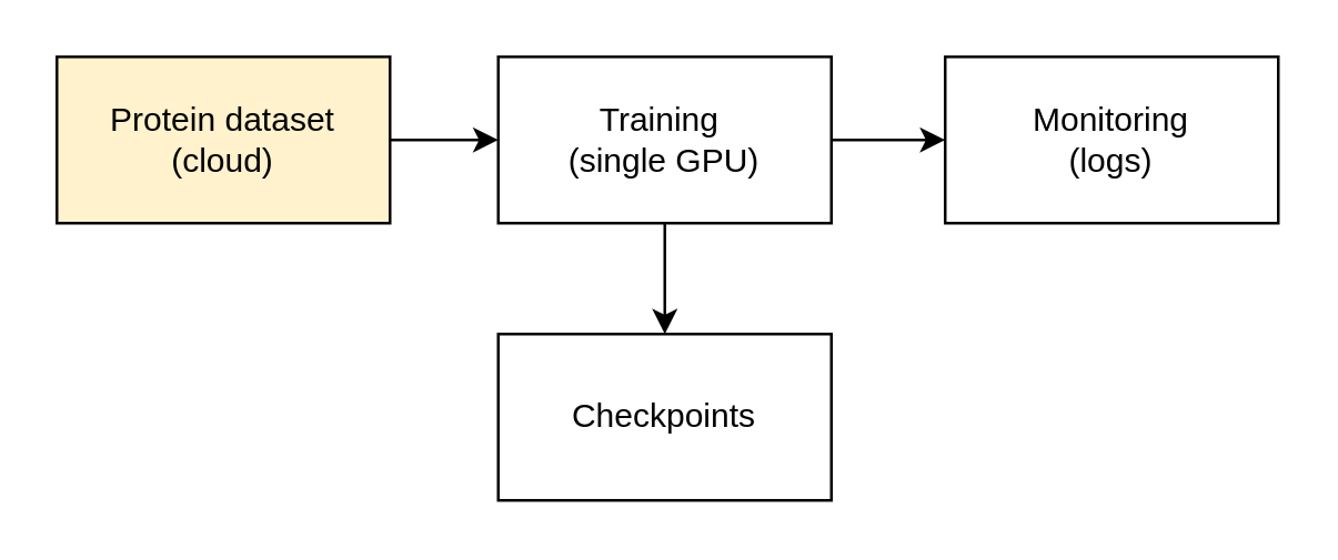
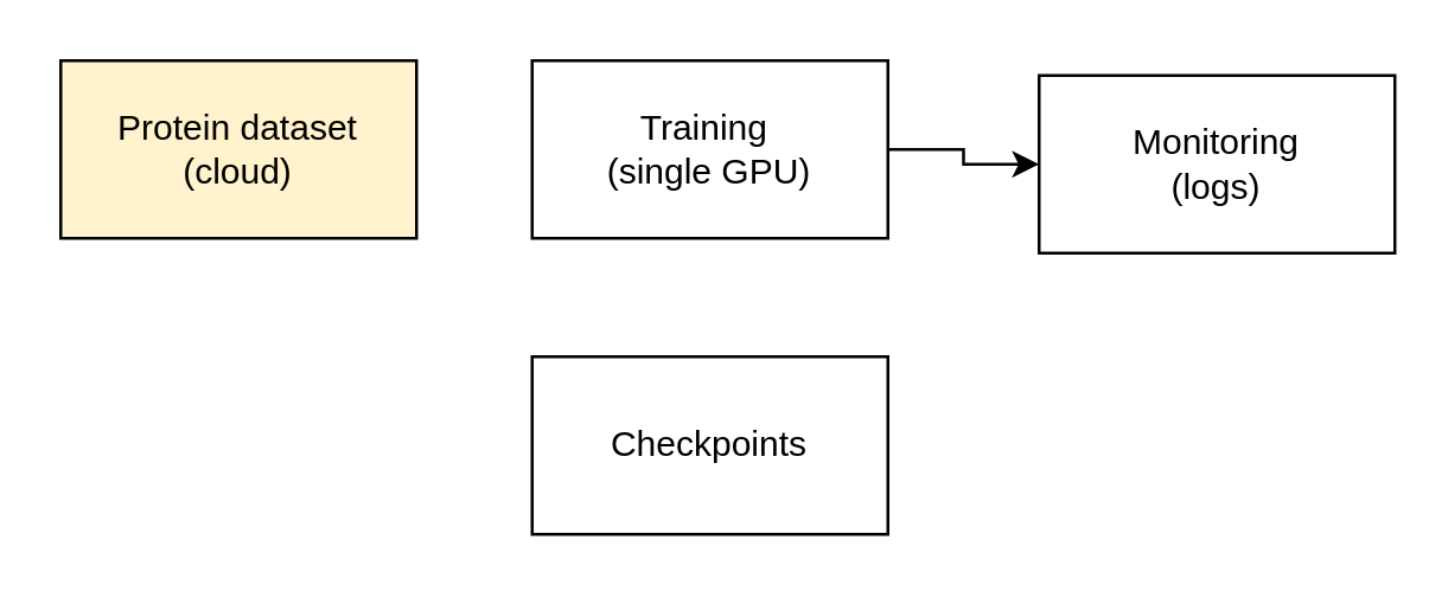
  <mxCell id="0" />
  <mxCell id="1" parent="0" />
- <mxCell id="2" value="" style="edgeStyle=orthogonalEdgeStyle;rounded=0;orthogonalLoop=1;jettySize=auto;html=1;" edge="1" parent="1" source="3" target="6"><mxGeometry relative="1" as="geometry" /></mxCell>
  <mxCell id="3" value="Protein dataset (cloud)" style="rounded=0;whiteSpace=wrap;html=1;fillColor=#fff2cc;" vertex="1" parent="1"><mxGeometry x="20" y="20" width="120" height="60" as="geometry" /></mxCell>
  <mxCell id="4" value="" style="edgeStyle=orthogonalEdgeStyle;rounded=0;orthogonalLoop=1;jettySize=auto;html=1;" edge="1" parent="1" source="6" target="7"><mxGeometry relative="1" as="geometry" /></mxCell>
- <mxCell id="5" value="" style="edgeStyle=orthogonalEdgeStyle;rounded=0;orthogonalLoop=1;jettySize=auto;html=1;" edge="1" parent="1" source="6" target="8"><mxGeometry relative="1" as="geometry" /></mxCell>
  <mxCell id="6" value="Training&amp;nbsp;&lt;div&gt;(single GPU)&lt;/div&gt;" style="whiteSpace=wrap;html=1;rounded=0;" vertex="1" parent="1"><mxGeometry x="179" y="20" width="120" height="60" as="geometry" /></mxCell>
- <mxCell id="7" value="Monitoring&lt;div&gt;(logs)&lt;/div&gt;" style="whiteSpace=wrap;html=1;rounded=0;" vertex="1" parent="1"><mxGeometry x="340" y="20" width="120" height="60" as="geometry" /></mxCell>
+ <mxCell id="7" value="Monitoring&lt;div&gt;(logs)&lt;/div&gt;" style="whiteSpace=wrap;html=1;rounded=0;" vertex="1" parent="1"><mxGeometry x="350" y="25" width="120" height="60" as="geometry" /></mxCell>
  <mxCell id="8" value="Checkpoints" style="whiteSpace=wrap;html=1;rounded=0;" vertex="1" parent="1"><mxGeometry x="179" y="120" width="120" height="60" as="geometry" /></mxCell>
